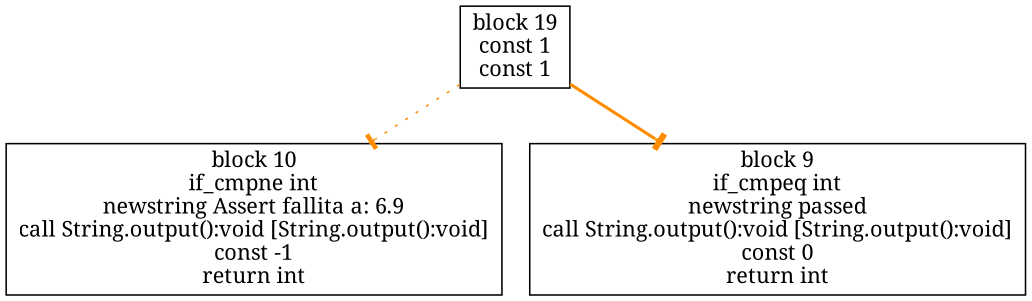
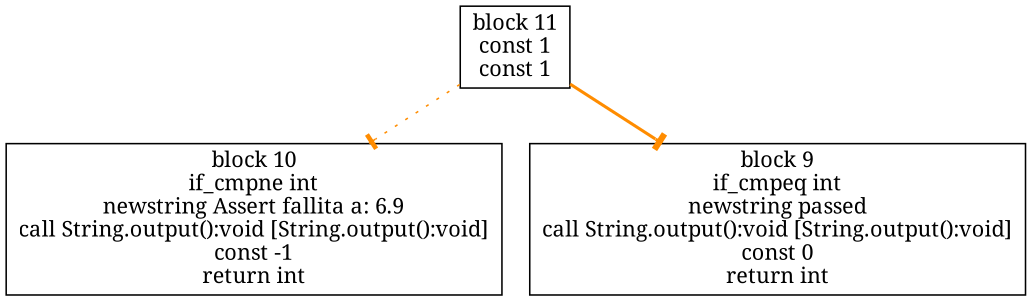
  digraph {
    fontname="Noto Serif"
    node [shape=box fontname="Noto Serif"]
    edge [color=darkorange fontsize=8 arrowhead=tee fontname="Noto Serif"]
-   n1 [label="block 19\nconst 1\nconst 1"]
+   n1 [label="block 11\nconst 1\nconst 1"]
    n2 [label="block 10\nif_cmpne int\nnewstring Assert fallita a: 6.9\ncall String.output():void [String.output():void]\nconst -1\nreturn int"]
    n3 [label="block 9\nif_cmpeq int\nnewstring passed\ncall String.output():void [String.output():void]\nconst 0\nreturn int"]
    n1 -> n2 [style=dotted]
    n1 -> n3 [style=bold]
  }
